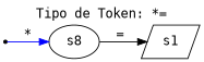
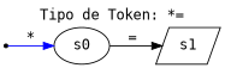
  digraph {
    label="Tipo de Token: *="
    labelloc=t
    rankdir=LR
    fontname="DejaVu Sans Mono"
    node [fontname="DejaVu Sans Mono"]
    edge [fontname="DejaVu Sans Mono"]
    start [shape=point]
-   s0 [shape=ellipse label=s8]
+   s0 [shape=ellipse]
    s1 [shape=parallelogram]
    start -> s0 [label="*" color=blue]
    s0 -> s1 [label="=" color=black]
  }
